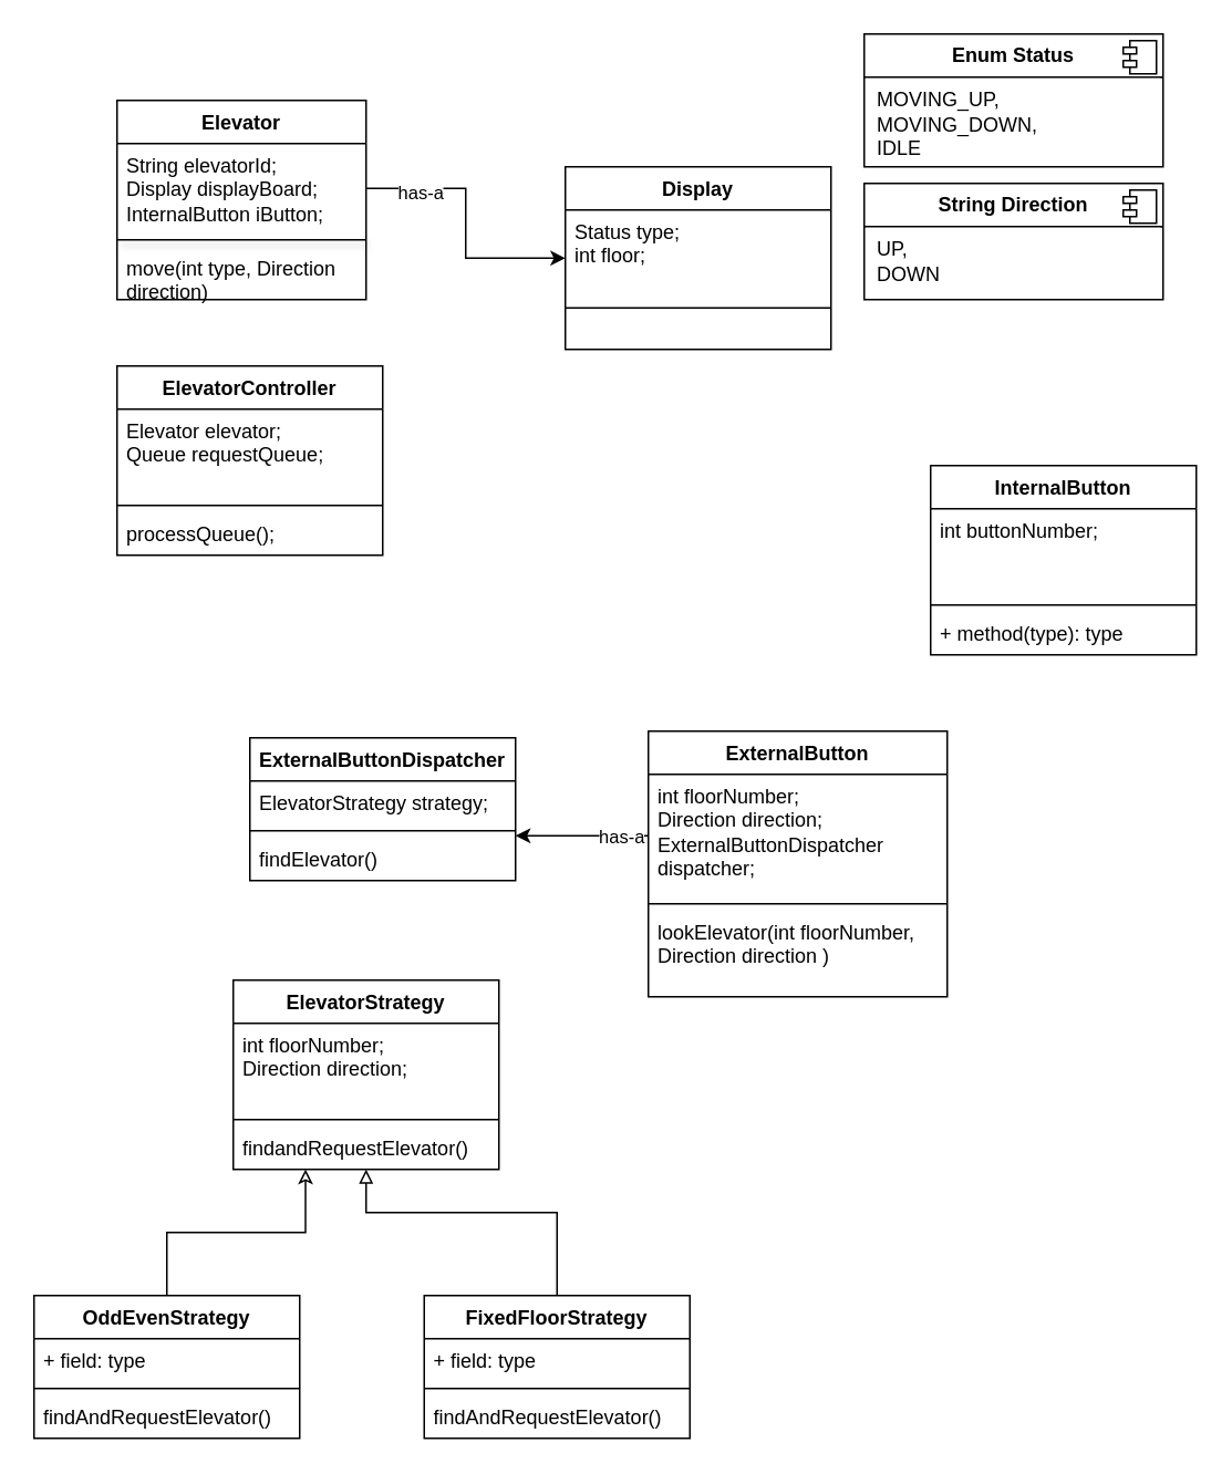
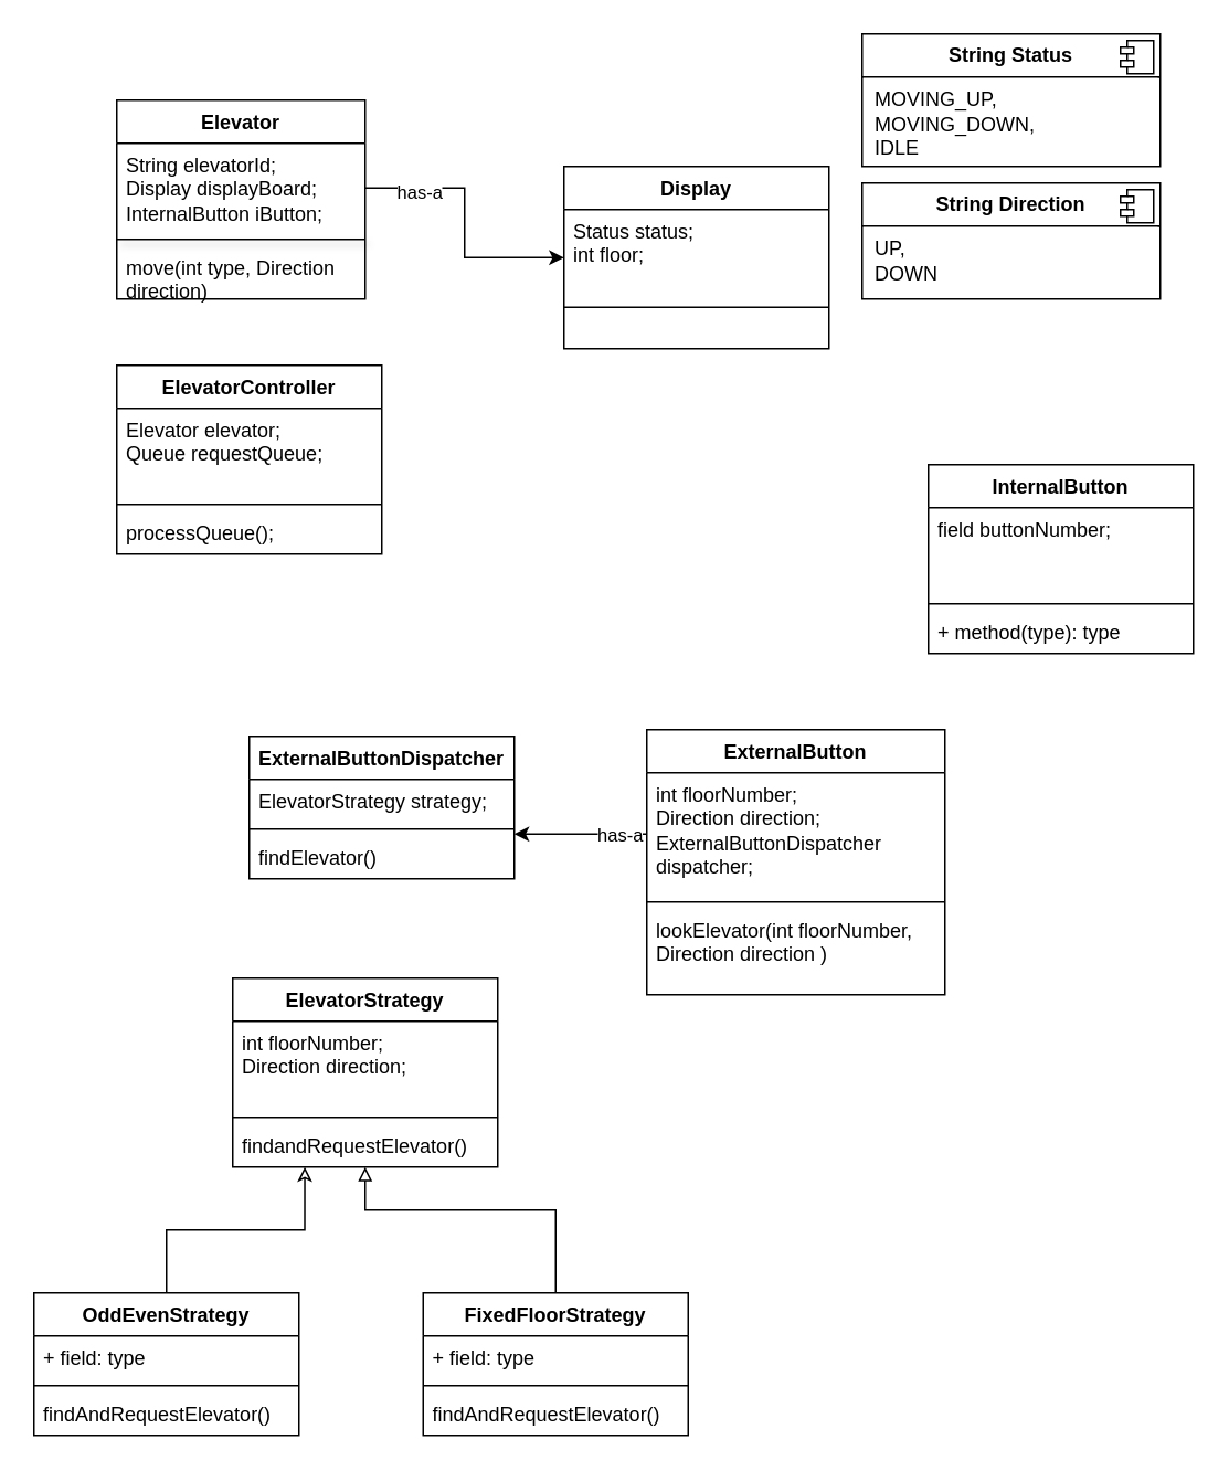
  <mxCell id="0" />
  <mxCell id="1" parent="0" />
  <mxCell id="2" value="Elevator" style="swimlane;fontStyle=1;align=center;verticalAlign=top;childLayout=stackLayout;horizontal=1;startSize=26;horizontalStack=0;resizeParent=1;resizeParentMax=0;resizeLast=0;collapsible=1;marginBottom=0;whiteSpace=wrap;html=1;" vertex="1" parent="1"><mxGeometry x="70" y="60" width="150" height="120" as="geometry" /></mxCell>
  <mxCell id="3" value="String elevatorId;&lt;div&gt;Display displayBoard;&lt;/div&gt;&lt;div&gt;InternalButton iButton;&lt;/div&gt;" style="text;strokeColor=none;fillColor=none;align=left;verticalAlign=top;spacingLeft=4;spacingRight=4;overflow=hidden;rotatable=0;points=[[0,0.5],[1,0.5]];portConstraint=eastwest;whiteSpace=wrap;html=1;shadow=1;" vertex="1" parent="2"><mxGeometry y="26" width="150" height="54" as="geometry" /></mxCell>
  <mxCell id="4" value="" style="line;strokeWidth=1;fillColor=none;align=left;verticalAlign=middle;spacingTop=-1;spacingLeft=3;spacingRight=3;rotatable=0;labelPosition=right;points=[];portConstraint=eastwest;strokeColor=inherit;shadow=1;" vertex="1" parent="2"><mxGeometry y="80" width="150" height="8" as="geometry" /></mxCell>
  <mxCell id="5" value="move(int type, Direction direction)" style="text;strokeColor=none;fillColor=none;align=left;verticalAlign=top;spacingLeft=4;spacingRight=4;overflow=hidden;rotatable=0;points=[[0,0.5],[1,0.5]];portConstraint=eastwest;whiteSpace=wrap;html=1;shadow=1;" vertex="1" parent="2"><mxGeometry y="88" width="150" height="32" as="geometry" /></mxCell>
  <mxCell id="6" value="Display" style="swimlane;fontStyle=1;align=center;verticalAlign=top;childLayout=stackLayout;horizontal=1;startSize=26;horizontalStack=0;resizeParent=1;resizeParentMax=0;resizeLast=0;collapsible=1;marginBottom=0;whiteSpace=wrap;html=1;" vertex="1" parent="1"><mxGeometry x="340" y="100" width="160" height="110" as="geometry" /></mxCell>
- <mxCell id="7" value="Status type;&lt;div&gt;int floor;&lt;br&gt;&lt;div&gt;&lt;br&gt;&lt;/div&gt;&lt;/div&gt;" style="text;strokeColor=none;fillColor=none;align=left;verticalAlign=top;spacingLeft=4;spacingRight=4;overflow=hidden;rotatable=0;points=[[0,0.5],[1,0.5]];portConstraint=eastwest;whiteSpace=wrap;html=1;" vertex="1" parent="6"><mxGeometry y="26" width="160" height="34" as="geometry" /></mxCell>
+ <mxCell id="7" value="Status status;&lt;div&gt;int floor;&lt;br&gt;&lt;div&gt;&lt;br&gt;&lt;/div&gt;&lt;/div&gt;" style="text;strokeColor=none;fillColor=none;align=left;verticalAlign=top;spacingLeft=4;spacingRight=4;overflow=hidden;rotatable=0;points=[[0,0.5],[1,0.5]];portConstraint=eastwest;whiteSpace=wrap;html=1;" vertex="1" parent="6"><mxGeometry y="26" width="160" height="34" as="geometry" /></mxCell>
  <mxCell id="8" value="" style="line;strokeWidth=1;fillColor=none;align=left;verticalAlign=middle;spacingTop=-1;spacingLeft=3;spacingRight=3;rotatable=0;labelPosition=right;points=[];portConstraint=eastwest;strokeColor=inherit;" vertex="1" parent="6"><mxGeometry y="60" width="160" height="50" as="geometry" /></mxCell>
- <mxCell id="9" value="&lt;p style=&quot;margin:0px;margin-top:6px;text-align:center;&quot;&gt;&lt;b&gt;Enum Status&lt;/b&gt;&lt;/p&gt;&lt;hr size=&quot;1&quot; style=&quot;border-style:solid;&quot;&gt;&lt;p style=&quot;margin:0px;margin-left:8px;&quot;&gt;MOVING_UP,&lt;/p&gt;&lt;p style=&quot;margin:0px;margin-left:8px;&quot;&gt;MOVING_DOWN,&lt;/p&gt;&lt;p style=&quot;margin:0px;margin-left:8px;&quot;&gt;IDLE&lt;/p&gt;" style="align=left;overflow=fill;html=1;dropTarget=0;whiteSpace=wrap;" vertex="1" parent="1"><mxGeometry x="520" y="20" width="180" height="80" as="geometry" /></mxCell>
+ <mxCell id="9" value="&lt;p style=&quot;margin:0px;margin-top:6px;text-align:center;&quot;&gt;&lt;b&gt;String Status&lt;/b&gt;&lt;/p&gt;&lt;hr size=&quot;1&quot; style=&quot;border-style:solid;&quot;&gt;&lt;p style=&quot;margin:0px;margin-left:8px;&quot;&gt;MOVING_UP,&lt;/p&gt;&lt;p style=&quot;margin:0px;margin-left:8px;&quot;&gt;MOVING_DOWN,&lt;/p&gt;&lt;p style=&quot;margin:0px;margin-left:8px;&quot;&gt;IDLE&lt;/p&gt;" style="align=left;overflow=fill;html=1;dropTarget=0;whiteSpace=wrap;" vertex="1" parent="1"><mxGeometry x="520" y="20" width="180" height="80" as="geometry" /></mxCell>
  <mxCell id="10" value="" style="shape=component;jettyWidth=8;jettyHeight=4;" vertex="1" parent="9"><mxGeometry x="1" width="20" height="20" relative="1" as="geometry"><mxPoint x="-24" y="4" as="offset" /></mxGeometry></mxCell>
  <mxCell id="11" value="ElevatorController" style="swimlane;fontStyle=1;align=center;verticalAlign=top;childLayout=stackLayout;horizontal=1;startSize=26;horizontalStack=0;resizeParent=1;resizeParentMax=0;resizeLast=0;collapsible=1;marginBottom=0;whiteSpace=wrap;html=1;" vertex="1" parent="1"><mxGeometry x="70" y="220" width="160" height="114" as="geometry" /></mxCell>
  <mxCell id="12" value="Elevator elevator;&lt;div&gt;Queue requestQueue;&lt;br&gt;&lt;div&gt;&lt;br&gt;&lt;/div&gt;&lt;/div&gt;" style="text;strokeColor=none;fillColor=none;align=left;verticalAlign=top;spacingLeft=4;spacingRight=4;overflow=hidden;rotatable=0;points=[[0,0.5],[1,0.5]];portConstraint=eastwest;whiteSpace=wrap;html=1;" vertex="1" parent="11"><mxGeometry y="26" width="160" height="54" as="geometry" /></mxCell>
  <mxCell id="13" value="" style="line;strokeWidth=1;fillColor=none;align=left;verticalAlign=middle;spacingTop=-1;spacingLeft=3;spacingRight=3;rotatable=0;labelPosition=right;points=[];portConstraint=eastwest;strokeColor=inherit;" vertex="1" parent="11"><mxGeometry y="80" width="160" height="8" as="geometry" /></mxCell>
  <mxCell id="14" value="processQueue();" style="text;strokeColor=none;fillColor=none;align=left;verticalAlign=top;spacingLeft=4;spacingRight=4;overflow=hidden;rotatable=0;points=[[0,0.5],[1,0.5]];portConstraint=eastwest;whiteSpace=wrap;html=1;" vertex="1" parent="11"><mxGeometry y="88" width="160" height="26" as="geometry" /></mxCell>
  <mxCell id="15" value="&lt;p style=&quot;margin:0px;margin-top:6px;text-align:center;&quot;&gt;&lt;b&gt;String Direction&lt;/b&gt;&lt;/p&gt;&lt;hr size=&quot;1&quot; style=&quot;border-style:solid;&quot;&gt;&lt;p style=&quot;margin:0px;margin-left:8px;&quot;&gt;UP,&lt;/p&gt;&lt;p style=&quot;margin:0px;margin-left:8px;&quot;&gt;DOWN&lt;/p&gt;" style="align=left;overflow=fill;html=1;dropTarget=0;whiteSpace=wrap;" vertex="1" parent="1"><mxGeometry x="520" y="110" width="180" height="70" as="geometry" /></mxCell>
  <mxCell id="16" value="" style="shape=component;jettyWidth=8;jettyHeight=4;" vertex="1" parent="15"><mxGeometry x="1" width="20" height="20" relative="1" as="geometry"><mxPoint x="-24" y="4" as="offset" /></mxGeometry></mxCell>
  <mxCell id="17" value="InternalButton" style="swimlane;fontStyle=1;align=center;verticalAlign=top;childLayout=stackLayout;horizontal=1;startSize=26;horizontalStack=0;resizeParent=1;resizeParentMax=0;resizeLast=0;collapsible=1;marginBottom=0;whiteSpace=wrap;html=1;" vertex="1" parent="1"><mxGeometry x="560" y="280" width="160" height="114" as="geometry" /></mxCell>
- <mxCell id="18" value="int buttonNumber;" style="text;strokeColor=none;fillColor=none;align=left;verticalAlign=top;spacingLeft=4;spacingRight=4;overflow=hidden;rotatable=0;points=[[0,0.5],[1,0.5]];portConstraint=eastwest;whiteSpace=wrap;html=1;" vertex="1" parent="17"><mxGeometry y="26" width="160" height="54" as="geometry" /></mxCell>
+ <mxCell id="18" value="field buttonNumber;" style="text;strokeColor=none;fillColor=none;align=left;verticalAlign=top;spacingLeft=4;spacingRight=4;overflow=hidden;rotatable=0;points=[[0,0.5],[1,0.5]];portConstraint=eastwest;whiteSpace=wrap;html=1;" vertex="1" parent="17"><mxGeometry y="26" width="160" height="54" as="geometry" /></mxCell>
  <mxCell id="19" value="" style="line;strokeWidth=1;fillColor=none;align=left;verticalAlign=middle;spacingTop=-1;spacingLeft=3;spacingRight=3;rotatable=0;labelPosition=right;points=[];portConstraint=eastwest;strokeColor=inherit;" vertex="1" parent="17"><mxGeometry y="80" width="160" height="8" as="geometry" /></mxCell>
  <mxCell id="20" value="+ method(type): type" style="text;strokeColor=none;fillColor=none;align=left;verticalAlign=top;spacingLeft=4;spacingRight=4;overflow=hidden;rotatable=0;points=[[0,0.5],[1,0.5]];portConstraint=eastwest;whiteSpace=wrap;html=1;" vertex="1" parent="17"><mxGeometry y="88" width="160" height="26" as="geometry" /></mxCell>
  <mxCell id="21" value="ExternalButton" style="swimlane;fontStyle=1;align=center;verticalAlign=top;childLayout=stackLayout;horizontal=1;startSize=26;horizontalStack=0;resizeParent=1;resizeParentMax=0;resizeLast=0;collapsible=1;marginBottom=0;whiteSpace=wrap;html=1;" vertex="1" parent="1"><mxGeometry x="390" y="440" width="180" height="160" as="geometry" /></mxCell>
  <mxCell id="22" style="edgeStyle=orthogonalEdgeStyle;rounded=0;orthogonalLoop=1;jettySize=auto;html=1;exitX=0;exitY=0.5;exitDx=0;exitDy=0;" edge="1" parent="21" source="24"><mxGeometry relative="1" as="geometry"><mxPoint x="-80" y="63" as="targetPoint" /></mxGeometry></mxCell>
  <mxCell id="23" value="has-a" style="edgeLabel;html=1;align=center;verticalAlign=middle;resizable=0;points=[];" vertex="1" connectable="0" parent="22"><mxGeometry x="-0.578" relative="1" as="geometry"><mxPoint as="offset" /></mxGeometry></mxCell>
  <mxCell id="24" value="int floorNumber;&lt;div&gt;Direction direction;&lt;/div&gt;&lt;div&gt;ExternalButtonDispatcher dispatcher;&lt;/div&gt;" style="text;strokeColor=none;fillColor=none;align=left;verticalAlign=top;spacingLeft=4;spacingRight=4;overflow=hidden;rotatable=0;points=[[0,0.5],[1,0.5]];portConstraint=eastwest;whiteSpace=wrap;html=1;" vertex="1" parent="21"><mxGeometry y="26" width="180" height="74" as="geometry" /></mxCell>
  <mxCell id="25" value="" style="line;strokeWidth=1;fillColor=none;align=left;verticalAlign=middle;spacingTop=-1;spacingLeft=3;spacingRight=3;rotatable=0;labelPosition=right;points=[];portConstraint=eastwest;strokeColor=inherit;" vertex="1" parent="21"><mxGeometry y="100" width="180" height="8" as="geometry" /></mxCell>
  <mxCell id="26" value="lookElevator(int floorNumber,&lt;div&gt;Direction direction )&lt;/div&gt;" style="text;strokeColor=none;fillColor=none;align=left;verticalAlign=top;spacingLeft=4;spacingRight=4;overflow=hidden;rotatable=0;points=[[0,0.5],[1,0.5]];portConstraint=eastwest;whiteSpace=wrap;html=1;" vertex="1" parent="21"><mxGeometry y="108" width="180" height="52" as="geometry" /></mxCell>
  <mxCell id="27" value="ExternalButtonDispatcher" style="swimlane;fontStyle=1;align=center;verticalAlign=top;childLayout=stackLayout;horizontal=1;startSize=26;horizontalStack=0;resizeParent=1;resizeParentMax=0;resizeLast=0;collapsible=1;marginBottom=0;whiteSpace=wrap;html=1;" vertex="1" parent="1"><mxGeometry x="150" y="444" width="160" height="86" as="geometry" /></mxCell>
  <mxCell id="28" value="ElevatorStrategy strategy;" style="text;strokeColor=none;fillColor=none;align=left;verticalAlign=top;spacingLeft=4;spacingRight=4;overflow=hidden;rotatable=0;points=[[0,0.5],[1,0.5]];portConstraint=eastwest;whiteSpace=wrap;html=1;" vertex="1" parent="27"><mxGeometry y="26" width="160" height="26" as="geometry" /></mxCell>
  <mxCell id="29" value="" style="line;strokeWidth=1;fillColor=none;align=left;verticalAlign=middle;spacingTop=-1;spacingLeft=3;spacingRight=3;rotatable=0;labelPosition=right;points=[];portConstraint=eastwest;strokeColor=inherit;" vertex="1" parent="27"><mxGeometry y="52" width="160" height="8" as="geometry" /></mxCell>
  <mxCell id="30" value="findElevator()" style="text;strokeColor=none;fillColor=none;align=left;verticalAlign=top;spacingLeft=4;spacingRight=4;overflow=hidden;rotatable=0;points=[[0,0.5],[1,0.5]];portConstraint=eastwest;whiteSpace=wrap;html=1;" vertex="1" parent="27"><mxGeometry y="60" width="160" height="26" as="geometry" /></mxCell>
  <mxCell id="31" value="ElevatorStrategy" style="swimlane;fontStyle=1;align=center;verticalAlign=top;childLayout=stackLayout;horizontal=1;startSize=26;horizontalStack=0;resizeParent=1;resizeParentMax=0;resizeLast=0;collapsible=1;marginBottom=0;whiteSpace=wrap;html=1;" vertex="1" parent="1"><mxGeometry x="140" y="590" width="160" height="114" as="geometry" /></mxCell>
  <mxCell id="32" value="int floorNumber;&lt;div&gt;Direction direction;&lt;/div&gt;" style="text;strokeColor=none;fillColor=none;align=left;verticalAlign=top;spacingLeft=4;spacingRight=4;overflow=hidden;rotatable=0;points=[[0,0.5],[1,0.5]];portConstraint=eastwest;whiteSpace=wrap;html=1;" vertex="1" parent="31"><mxGeometry y="26" width="160" height="54" as="geometry" /></mxCell>
  <mxCell id="33" value="" style="line;strokeWidth=1;fillColor=none;align=left;verticalAlign=middle;spacingTop=-1;spacingLeft=3;spacingRight=3;rotatable=0;labelPosition=right;points=[];portConstraint=eastwest;strokeColor=inherit;" vertex="1" parent="31"><mxGeometry y="80" width="160" height="8" as="geometry" /></mxCell>
  <mxCell id="34" value="findandRequestElevator()" style="text;strokeColor=none;fillColor=none;align=left;verticalAlign=top;spacingLeft=4;spacingRight=4;overflow=hidden;rotatable=0;points=[[0,0.5],[1,0.5]];portConstraint=eastwest;whiteSpace=wrap;html=1;" vertex="1" parent="31"><mxGeometry y="88" width="160" height="26" as="geometry" /></mxCell>
  <mxCell id="35" value="OddEvenStrategy" style="swimlane;fontStyle=1;align=center;verticalAlign=top;childLayout=stackLayout;horizontal=1;startSize=26;horizontalStack=0;resizeParent=1;resizeParentMax=0;resizeLast=0;collapsible=1;marginBottom=0;whiteSpace=wrap;html=1;" vertex="1" parent="1"><mxGeometry x="20" y="780" width="160" height="86" as="geometry" /></mxCell>
  <mxCell id="36" value="+ field: type" style="text;strokeColor=none;fillColor=none;align=left;verticalAlign=top;spacingLeft=4;spacingRight=4;overflow=hidden;rotatable=0;points=[[0,0.5],[1,0.5]];portConstraint=eastwest;whiteSpace=wrap;html=1;" vertex="1" parent="35"><mxGeometry y="26" width="160" height="26" as="geometry" /></mxCell>
  <mxCell id="37" value="" style="line;strokeWidth=1;fillColor=none;align=left;verticalAlign=middle;spacingTop=-1;spacingLeft=3;spacingRight=3;rotatable=0;labelPosition=right;points=[];portConstraint=eastwest;strokeColor=inherit;" vertex="1" parent="35"><mxGeometry y="52" width="160" height="8" as="geometry" /></mxCell>
  <mxCell id="38" value="findAndRequestElevator()" style="text;strokeColor=none;fillColor=none;align=left;verticalAlign=top;spacingLeft=4;spacingRight=4;overflow=hidden;rotatable=0;points=[[0,0.5],[1,0.5]];portConstraint=eastwest;whiteSpace=wrap;html=1;" vertex="1" parent="35"><mxGeometry y="60" width="160" height="26" as="geometry" /></mxCell>
  <mxCell id="39" value="" style="edgeStyle=orthogonalEdgeStyle;rounded=0;orthogonalLoop=1;jettySize=auto;html=1;endArrow=block;endFill=0;" edge="1" parent="1" source="40"><mxGeometry relative="1" as="geometry"><mxPoint x="220" y="704" as="targetPoint" /><Array as="points"><mxPoint x="335" y="730" /><mxPoint x="220" y="730" /></Array></mxGeometry></mxCell>
  <mxCell id="40" value="FixedFloorStrategy" style="swimlane;fontStyle=1;align=center;verticalAlign=top;childLayout=stackLayout;horizontal=1;startSize=26;horizontalStack=0;resizeParent=1;resizeParentMax=0;resizeLast=0;collapsible=1;marginBottom=0;whiteSpace=wrap;html=1;" vertex="1" parent="1"><mxGeometry x="255" y="780" width="160" height="86" as="geometry" /></mxCell>
  <mxCell id="41" value="+ field: type" style="text;strokeColor=none;fillColor=none;align=left;verticalAlign=top;spacingLeft=4;spacingRight=4;overflow=hidden;rotatable=0;points=[[0,0.5],[1,0.5]];portConstraint=eastwest;whiteSpace=wrap;html=1;" vertex="1" parent="40"><mxGeometry y="26" width="160" height="26" as="geometry" /></mxCell>
  <mxCell id="42" value="" style="line;strokeWidth=1;fillColor=none;align=left;verticalAlign=middle;spacingTop=-1;spacingLeft=3;spacingRight=3;rotatable=0;labelPosition=right;points=[];portConstraint=eastwest;strokeColor=inherit;" vertex="1" parent="40"><mxGeometry y="52" width="160" height="8" as="geometry" /></mxCell>
  <mxCell id="43" value="findAndRequestElevator()" style="text;strokeColor=none;fillColor=none;align=left;verticalAlign=top;spacingLeft=4;spacingRight=4;overflow=hidden;rotatable=0;points=[[0,0.5],[1,0.5]];portConstraint=eastwest;whiteSpace=wrap;html=1;" vertex="1" parent="40"><mxGeometry y="60" width="160" height="26" as="geometry" /></mxCell>
  <mxCell id="44" style="edgeStyle=orthogonalEdgeStyle;rounded=0;orthogonalLoop=1;jettySize=auto;html=1;entryX=0.272;entryY=1;entryDx=0;entryDy=0;entryPerimeter=0;endArrow=classic;endFill=0;" edge="1" parent="1" source="35" target="34"><mxGeometry relative="1" as="geometry" /></mxCell>
  <mxCell id="45" style="edgeStyle=orthogonalEdgeStyle;rounded=0;orthogonalLoop=1;jettySize=auto;html=1;exitX=1;exitY=0.5;exitDx=0;exitDy=0;" edge="1" parent="1" source="3" target="6"><mxGeometry relative="1" as="geometry" /></mxCell>
  <mxCell id="46" value="has-a" style="edgeLabel;html=1;align=center;verticalAlign=middle;resizable=0;points=[];" vertex="1" connectable="0" parent="45"><mxGeometry x="-0.605" y="-2" relative="1" as="geometry"><mxPoint as="offset" /></mxGeometry></mxCell>
